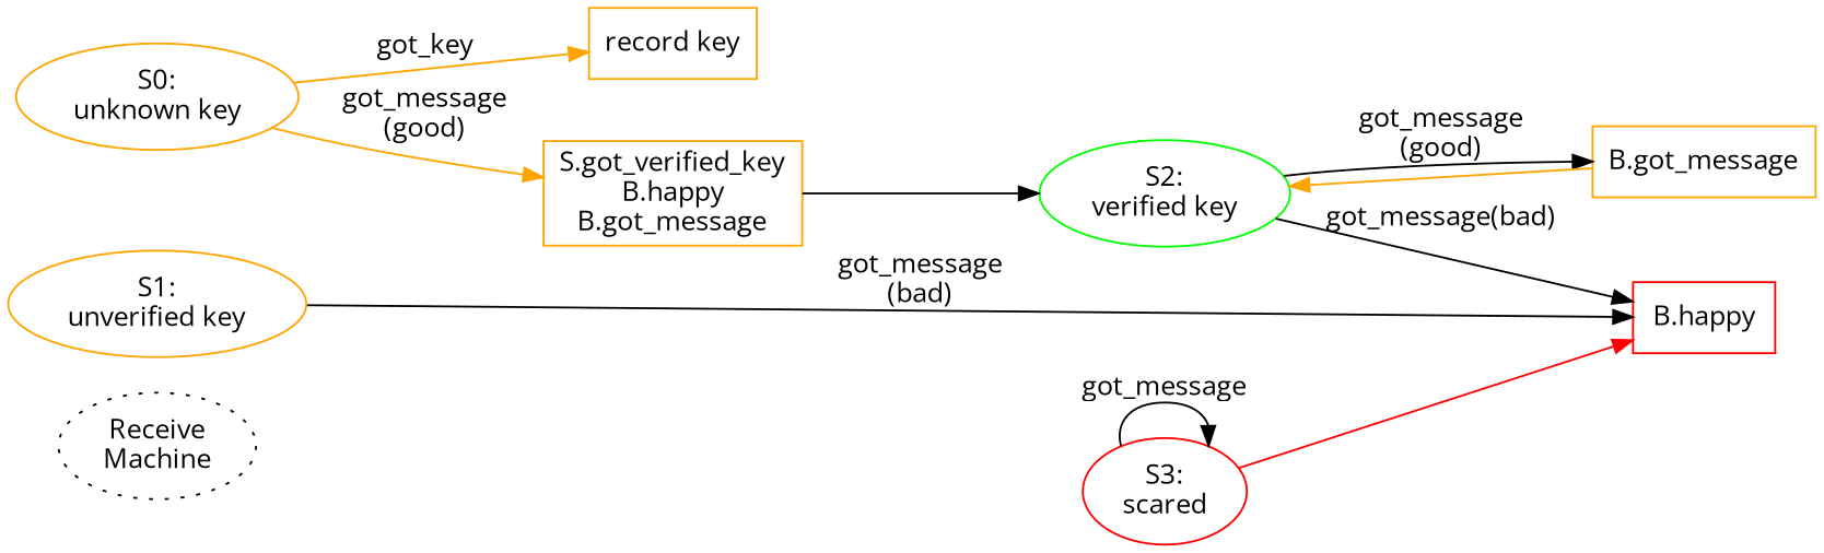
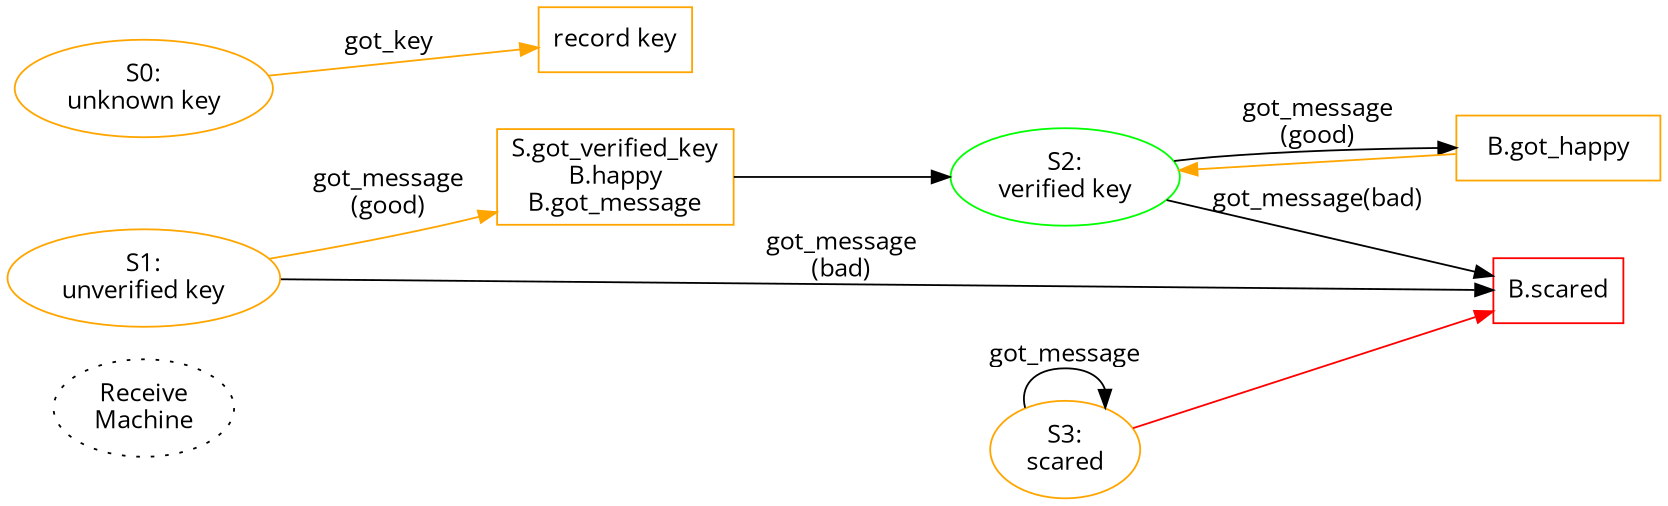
  digraph {
    fontname="Open Sans"
    rankdir=LR
    node [fontname="Open Sans" color=orange]
    edge [fontname="Open Sans"]
    n1 [label="Receive\nMachine" style=dotted color=""]
    n2 [label="S0:\nunknown key"]
    n3 [label="record key" shape=box]
    n4 [label="S1:\nunverified key"]
-   n5 [color=red label="B.happy" shape=box]
+   n5 [color=red label="B.scared" shape=box]
    n6 [label="S.got_verified_key\nB.happy\nB.got_message" shape=box]
    n7 [color=green label="S2:\nverified key"]
-   n8 [color=red label="S3:\nscared"]
-   n9 [label="B.got_message" shape=box]
+   n8 [label="S3:\nscared"]
+   n9 [label="B.got_happy" shape=box]
    n2 -> n3 [color=orange label=got_key]
    n4 -> n5 [label="got_message\n(bad)"]
-   n2 -> n6 [color=orange label="got_message\n(good)"]
+   n4 -> n6 [color=orange label="got_message\n(good)"]
    n6 -> n7 [color=black]
    n7 -> n5 [label="got_message(bad)"]
    n7 -> n9 [color=black label="got_message\n(good)"]
    n8 -> n5 [color=red]
    n8 -> n8 [label=got_message]
    n9 -> n7 [color=orange]
  }
